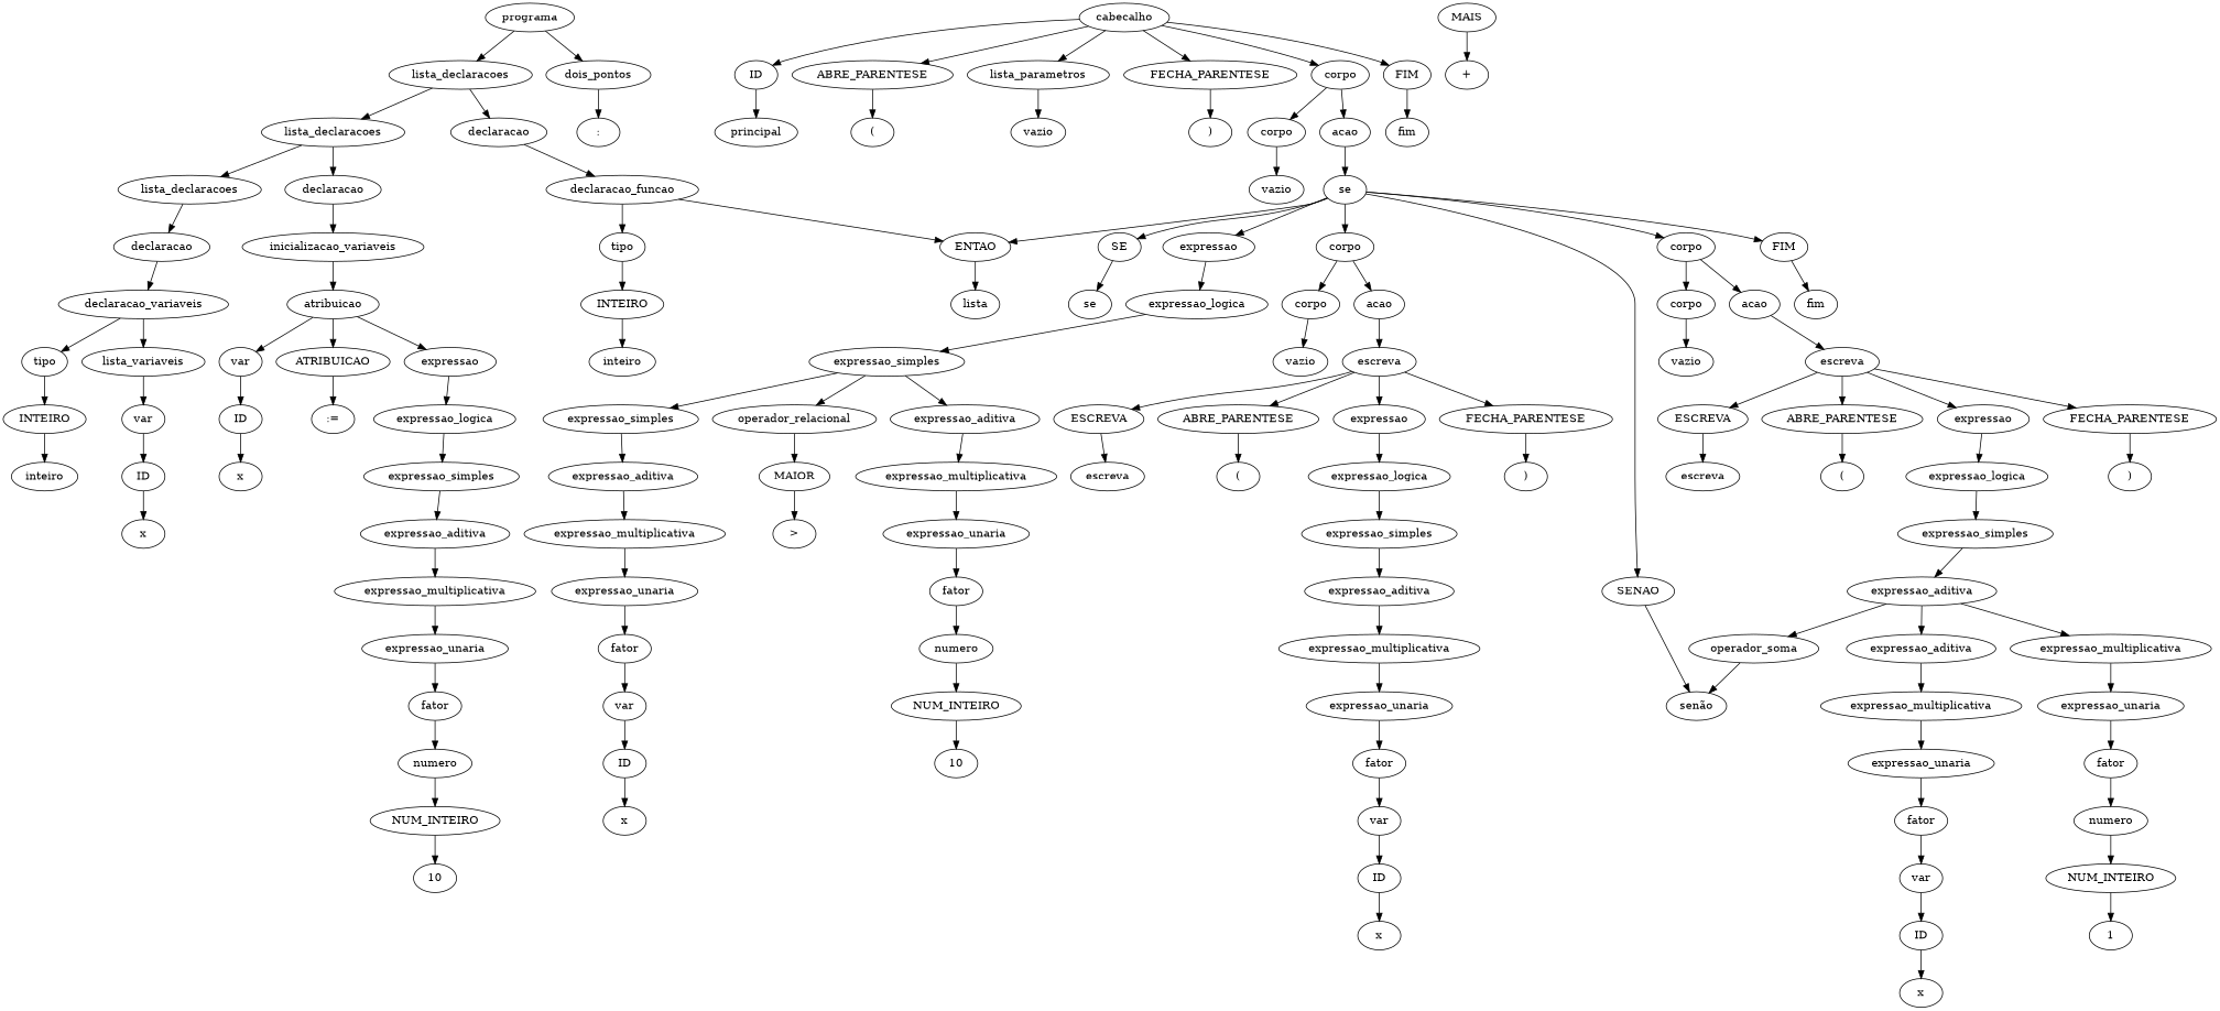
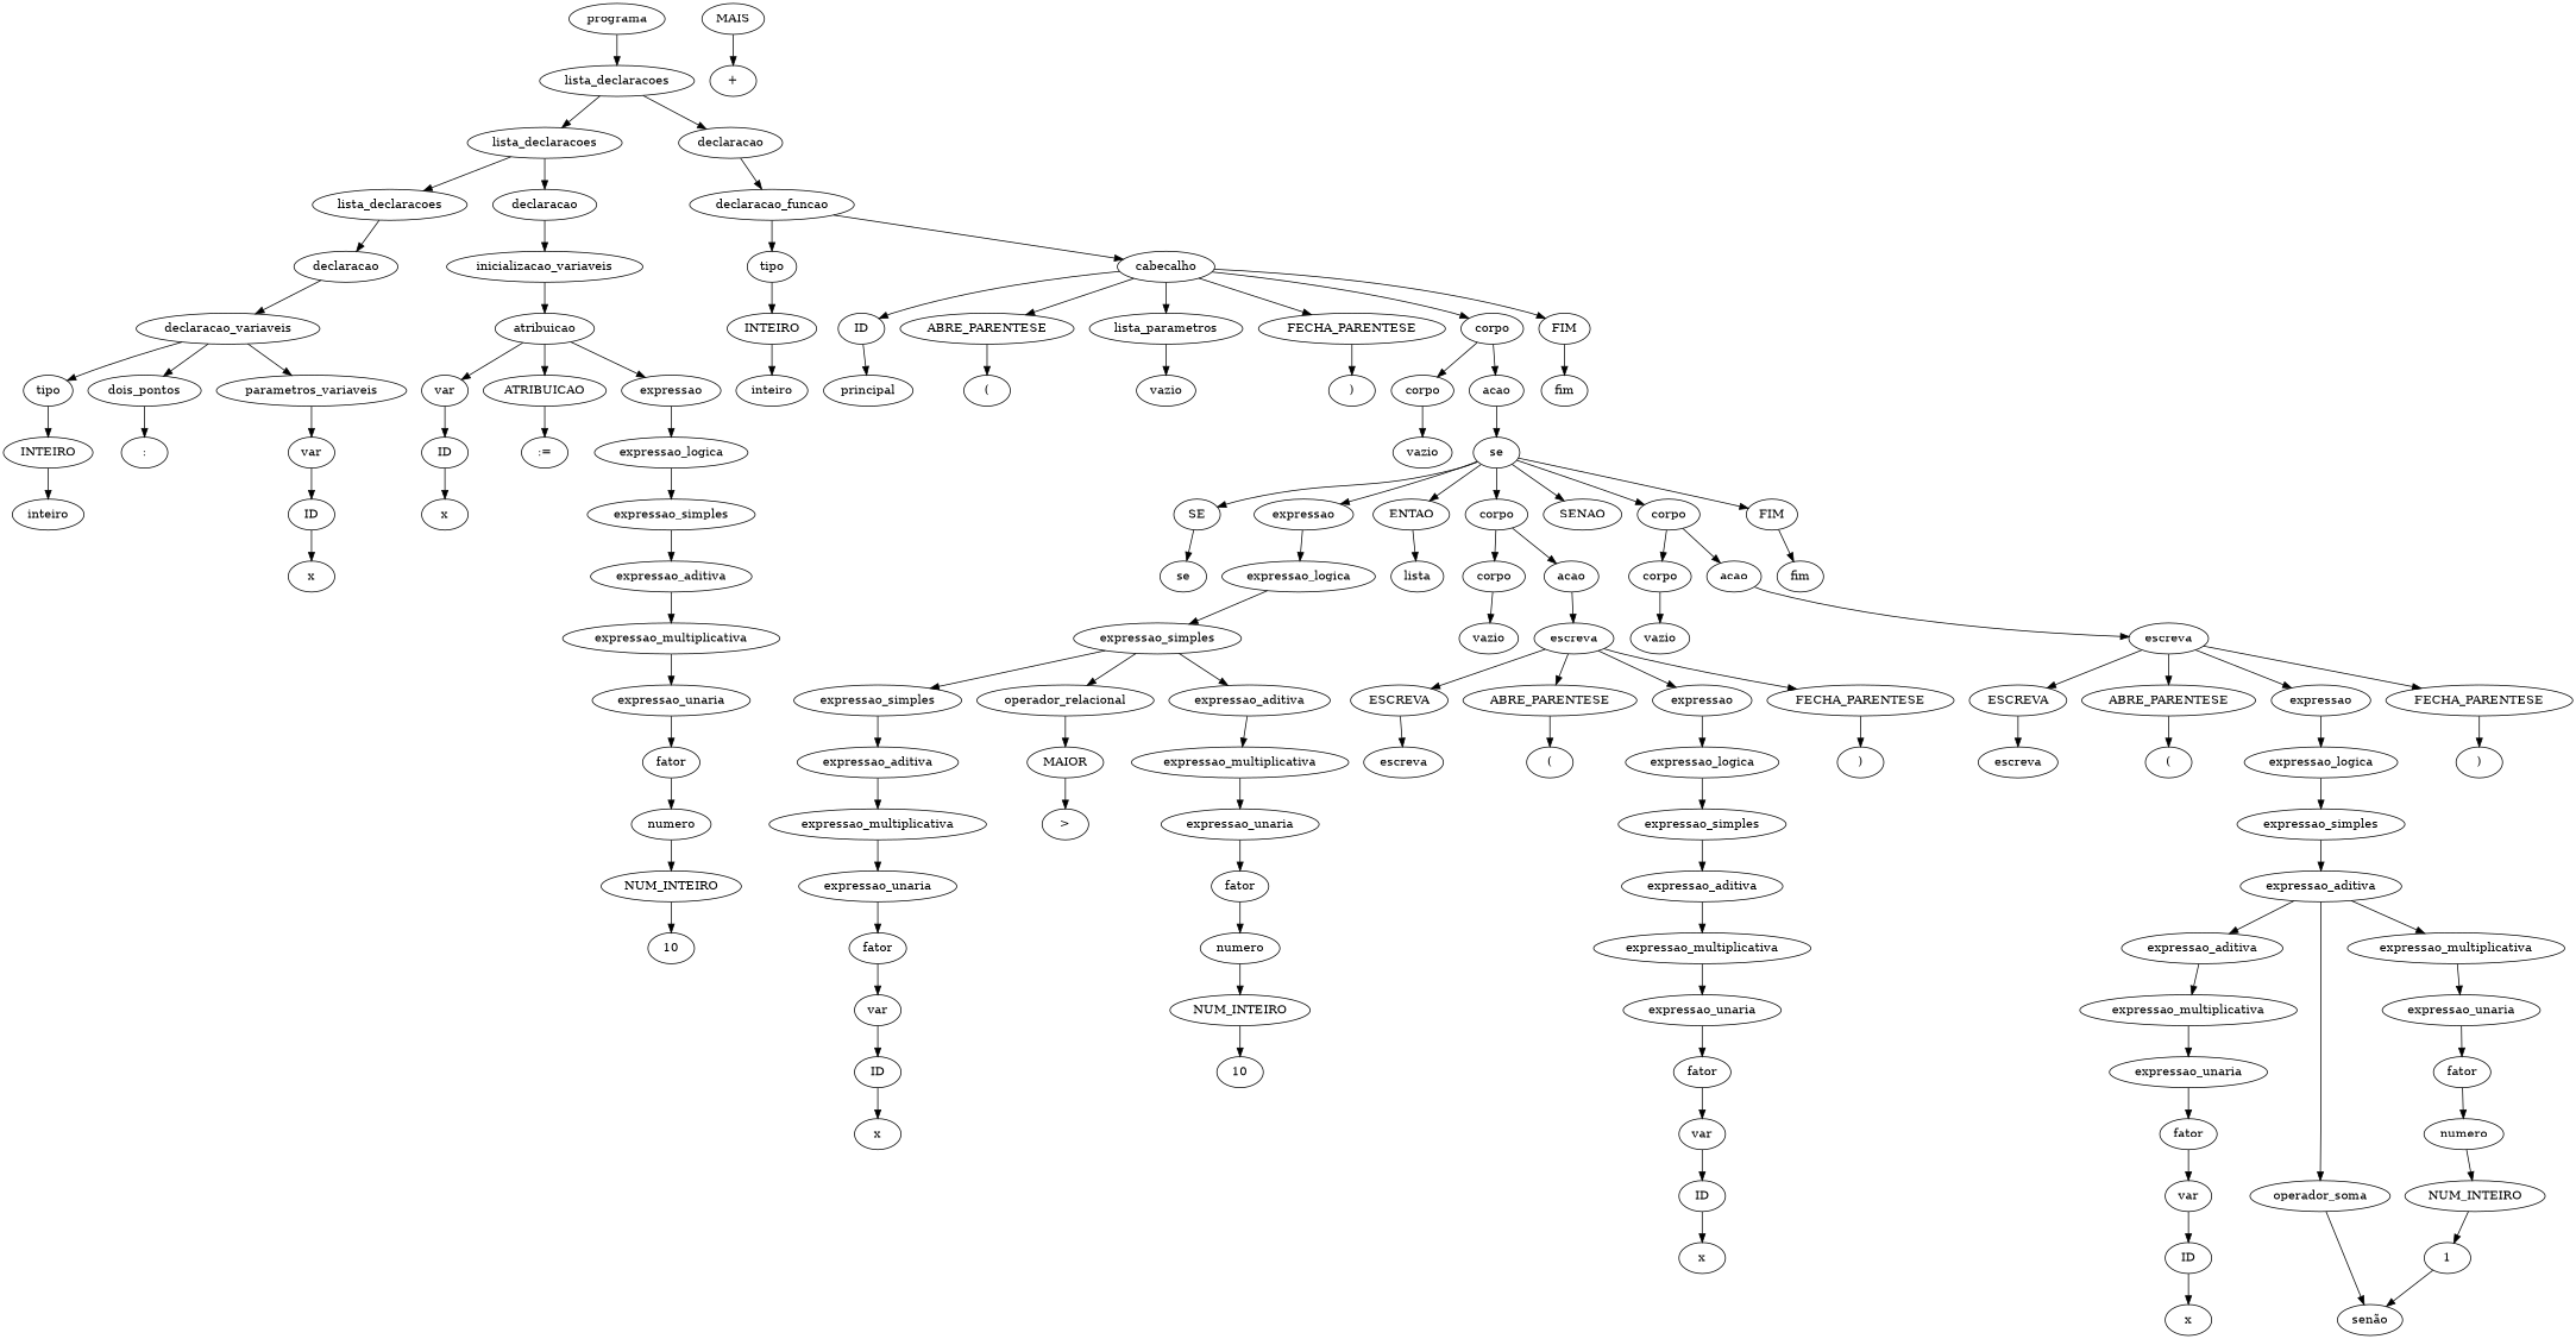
  digraph {
    n1 [label=programa]
    n2 [label=lista_declaracoes]
    n3 [label=lista_declaracoes]
    n4 [label=declaracao]
    n5 [label=lista_declaracoes]
    n6 [label=declaracao]
    n7 [label=declaracao_funcao]
    n8 [label=declaracao]
    n9 [label=inicializacao_variaveis]
    n10 [label=declaracao_variaveis]
    n11 [label=tipo]
    n12 [label=dois_pontos]
-   n13 [label=lista_variaveis]
+   n13 [label=parametros_variaveis]
    n14 [label=INTEIRO]
    n15 [label=":"]
    n16 [label=var]
    n17 [label=inteiro]
    n18 [label=ID]
    n19 [label=x]
    n20 [label=atribuicao]
    n21 [label=var]
    n22 [label=ATRIBUICAO]
    n23 [label=expressao]
    n24 [label=ID]
    n25 [label=":="]
    n26 [label=expressao_logica]
    n27 [label=x]
    n28 [label=expressao_simples]
    n29 [label=expressao_aditiva]
    n30 [label=expressao_multiplicativa]
    n31 [label=expressao_unaria]
    n32 [label=fator]
    n33 [label=numero]
    n34 [label=NUM_INTEIRO]
    n35 [label=10]
    n36 [label=tipo]
    n37 [label=cabecalho]
    n38 [label=INTEIRO]
    n39 [label=ID]
    n40 [label=ABRE_PARENTESE]
    n41 [label=lista_parametros]
    n42 [label=FECHA_PARENTESE]
    n43 [label=corpo]
    n44 [label=FIM]
    n45 [label=inteiro]
    n46 [label=principal]
    n47 [label="("]
    n48 [label=vazio]
    n49 [label=")"]
    n50 [label=corpo]
    n51 [label=acao]
    n52 [label=fim]
    n53 [label=vazio]
    n54 [label=se]
    n55 [label=SE]
    n56 [label=expressao]
    n57 [label=ENTAO]
    n58 [label=corpo]
    n59 [label=SENAO]
    n60 [label=corpo]
    n61 [label=FIM]
    n62 [label=se]
    n63 [label=expressao_logica]
    n64 [label=lista]
    n65 [label=corpo]
    n66 [label=acao]
    n67 [label="senão"]
    n68 [label=corpo]
    n69 [label=acao]
    n70 [label=fim]
    n71 [label=expressao_simples]
    n72 [label=expressao_simples]
    n73 [label=operador_relacional]
    n74 [label=expressao_aditiva]
    n75 [label=expressao_aditiva]
    n76 [label=MAIOR]
    n77 [label=expressao_multiplicativa]
    n78 [label=expressao_multiplicativa]
    n79 [label=expressao_unaria]
    n80 [label=fator]
    n81 [label=var]
    n82 [label=ID]
    n83 [label=x]
    n84 [label=">"]
    n85 [label=expressao_unaria]
    n86 [label=fator]
    n87 [label=numero]
    n88 [label=NUM_INTEIRO]
    n89 [label=10]
    n90 [label=vazio]
    n91 [label=escreva]
    n92 [label=ESCREVA]
    n93 [label=ABRE_PARENTESE]
    n94 [label=expressao]
    n95 [label=FECHA_PARENTESE]
    n96 [label=escreva]
    n97 [label="("]
    n98 [label=expressao_logica]
    n99 [label=")"]
    n100 [label=expressao_simples]
    n101 [label=expressao_aditiva]
    n102 [label=expressao_multiplicativa]
    n103 [label=expressao_unaria]
    n104 [label=fator]
    n105 [label=var]
    n106 [label=ID]
    n107 [label=x]
    n108 [label=vazio]
    n109 [label=escreva]
    n110 [label=ESCREVA]
    n111 [label=ABRE_PARENTESE]
    n112 [label=expressao]
    n113 [label=FECHA_PARENTESE]
    n114 [label=escreva]
    n115 [label="("]
    n116 [label=expressao_logica]
    n117 [label=")"]
    n118 [label=expressao_simples]
    n119 [label=expressao_aditiva]
    n120 [label=expressao_aditiva]
    n121 [label=operador_soma]
    n122 [label=expressao_multiplicativa]
    n123 [label=expressao_multiplicativa]
    n124 [label=expressao_unaria]
    n125 [label=expressao_unaria]
    n126 [label=fator]
    n127 [label=var]
    n128 [label=ID]
    n129 [label=x]
    n130 [label=MAIS]
    n131 [label="+"]
    n132 [label=fator]
    n133 [label=numero]
    n134 [label=NUM_INTEIRO]
    n135 [label=1]
    n1 -> n2
    n2 -> n3
    n2 -> n4
    n3 -> n5
    n3 -> n6
    n4 -> n7
    n5 -> n8
    n6 -> n9
    n7 -> n36
-   n7 -> n57
+   n7 -> n37
    n8 -> n10
    n9 -> n20
    n10 -> n11
-   n1 -> n12
+   n10 -> n12
    n10 -> n13
    n11 -> n14
    n12 -> n15
    n13 -> n16
    n14 -> n17
    n16 -> n18
    n18 -> n19
    n20 -> n21
    n20 -> n22
    n20 -> n23
    n21 -> n24
    n22 -> n25
    n23 -> n26
    n24 -> n27
    n26 -> n28
    n28 -> n29
    n29 -> n30
    n30 -> n31
    n31 -> n32
    n32 -> n33
    n33 -> n34
    n34 -> n35
    n36 -> n38
    n37 -> n39
    n37 -> n40
    n37 -> n41
    n37 -> n42
    n37 -> n43
    n37 -> n44
    n38 -> n45
    n39 -> n46
    n40 -> n47
    n41 -> n48
    n42 -> n49
    n43 -> n50
    n43 -> n51
    n44 -> n52
    n50 -> n53
    n51 -> n54
    n54 -> n55
    n54 -> n56
    n54 -> n57
    n54 -> n58
    n54 -> n59
    n54 -> n60
    n54 -> n61
    n55 -> n62
    n56 -> n63
    n57 -> n64
    n58 -> n65
    n58 -> n66
-   n59 -> n67
+   n135 -> n67
    n60 -> n68
    n60 -> n69
    n61 -> n70
    n63 -> n71
    n65 -> n90
    n66 -> n91
    n68 -> n108
    n69 -> n109
    n71 -> n72
    n71 -> n73
    n71 -> n74
    n72 -> n75
    n73 -> n76
    n74 -> n77
    n75 -> n78
    n76 -> n84
    n77 -> n85
    n78 -> n79
    n79 -> n80
    n80 -> n81
    n81 -> n82
    n82 -> n83
    n85 -> n86
    n86 -> n87
    n87 -> n88
    n88 -> n89
    n91 -> n92
    n91 -> n93
    n91 -> n94
    n91 -> n95
    n92 -> n96
    n93 -> n97
    n94 -> n98
    n95 -> n99
    n98 -> n100
    n100 -> n101
    n101 -> n102
    n102 -> n103
    n103 -> n104
    n104 -> n105
    n105 -> n106
    n106 -> n107
    n109 -> n110
    n109 -> n111
    n109 -> n112
    n109 -> n113
    n110 -> n114
    n111 -> n115
    n112 -> n116
    n113 -> n117
    n116 -> n118
    n118 -> n119
    n119 -> n120
    n119 -> n121
    n119 -> n122
    n120 -> n123
    n121 -> n67
    n122 -> n124
    n123 -> n125
    n124 -> n132
    n125 -> n126
    n126 -> n127
    n127 -> n128
    n128 -> n129
    n130 -> n131
    n132 -> n133
    n133 -> n134
    n134 -> n135
  }
